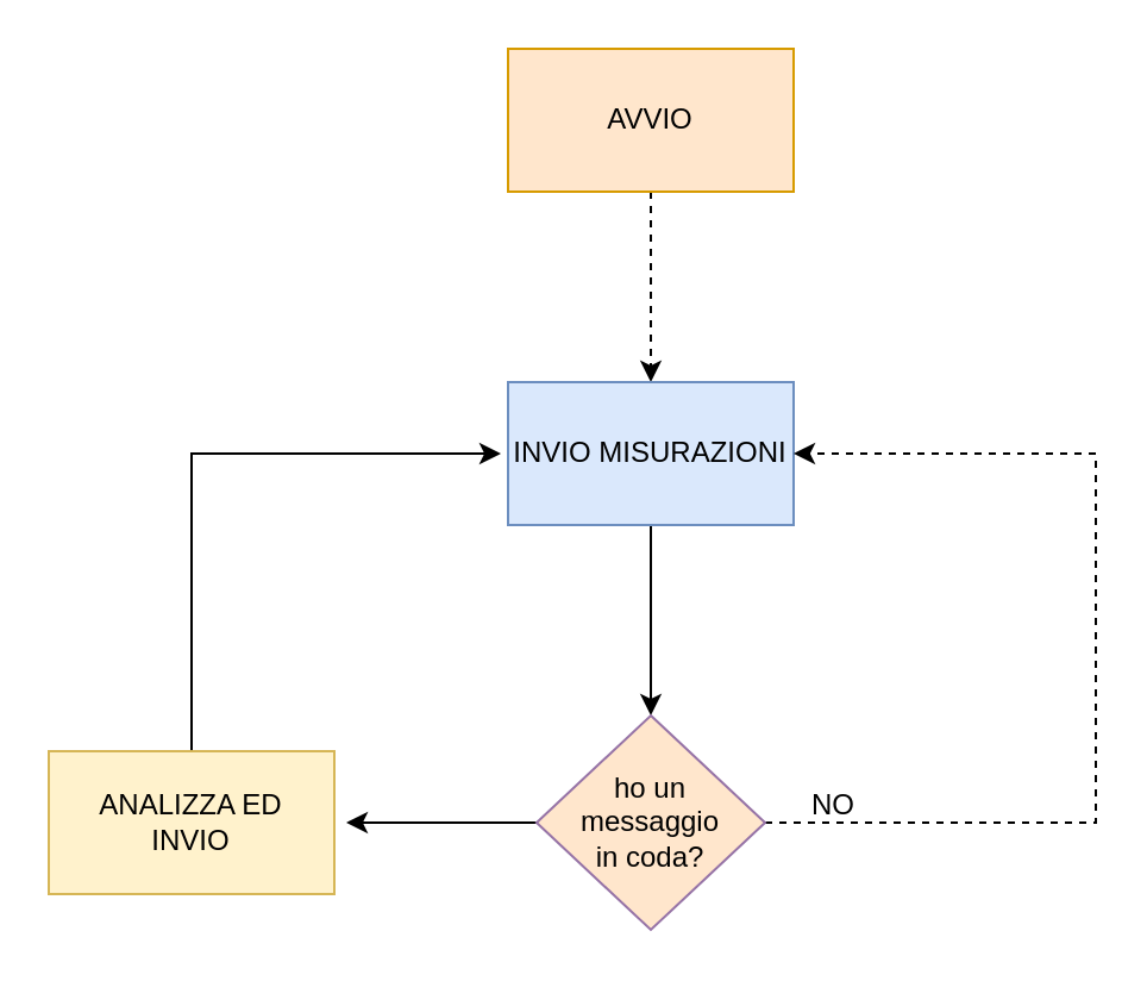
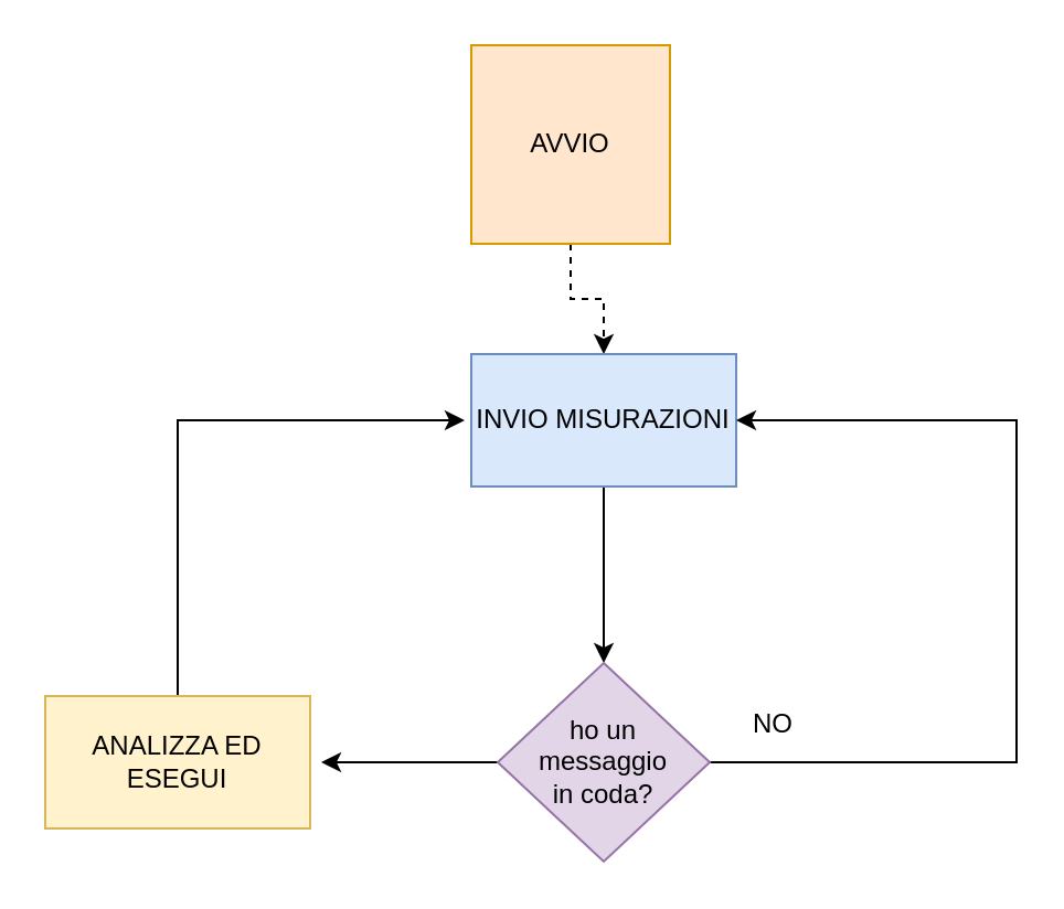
  <mxCell id="0" />
  <mxCell id="1" parent="0" />
  <mxCell id="2" value="" style="edgeStyle=orthogonalEdgeStyle;rounded=0;orthogonalLoop=1;jettySize=auto;html=1;dashed=1;" parent="1" source="3" target="5" edge="1"><mxGeometry relative="1" as="geometry" /></mxCell>
- <mxCell id="3" value="AVVIO" style="rounded=0;whiteSpace=wrap;html=1;fillColor=#ffe6cc;strokeColor=#d79b00;" parent="1" vertex="1"><mxGeometry x="213" y="20" width="120" height="60" as="geometry" /></mxCell>
+ <mxCell id="3" value="AVVIO" style="rounded=0;whiteSpace=wrap;html=1;fillColor=#ffe6cc;strokeColor=#d79b00;" parent="1" vertex="1"><mxGeometry x="213" y="20" width="90" height="90" as="geometry" /></mxCell>
  <mxCell id="4" value="" style="edgeStyle=orthogonalEdgeStyle;rounded=0;orthogonalLoop=1;jettySize=auto;html=1;" parent="1" source="5" edge="1"><mxGeometry relative="1" as="geometry"><mxPoint x="273" y="300" as="targetPoint" /></mxGeometry></mxCell>
  <mxCell id="5" value="INVIO MISURAZIONI" style="rounded=0;whiteSpace=wrap;html=1;fillColor=#dae8fc;strokeColor=#6c8ebf;" parent="1" vertex="1"><mxGeometry x="213" y="160" width="120" height="60" as="geometry" /></mxCell>
  <mxCell id="6" value="" style="edgeStyle=orthogonalEdgeStyle;rounded=0;orthogonalLoop=1;jettySize=auto;html=1;" parent="1" source="8" edge="1"><mxGeometry relative="1" as="geometry"><mxPoint x="145" y="345" as="targetPoint" /></mxGeometry></mxCell>
- <mxCell id="7" value="" style="edgeStyle=orthogonalEdgeStyle;rounded=0;orthogonalLoop=1;jettySize=auto;html=1;entryX=1;entryY=0.5;entryDx=0;entryDy=0;dashed=1;" parent="1" source="8" target="5" edge="1"><mxGeometry relative="1" as="geometry"><mxPoint x="460" y="110" as="targetPoint" /><Array as="points"><mxPoint x="460" y="345" /><mxPoint x="460" y="190" /></Array></mxGeometry></mxCell>
- <mxCell id="8" value="ho un&lt;br&gt;messaggio&lt;br&gt;in coda?&lt;br&gt;" style="rhombus;whiteSpace=wrap;html=1;fillColor=#ffe6cc;strokeColor=#9673a6;" parent="1" vertex="1"><mxGeometry x="225" y="300" width="96" height="90" as="geometry" /></mxCell>
+ <mxCell id="7" value="" style="edgeStyle=orthogonalEdgeStyle;rounded=0;orthogonalLoop=1;jettySize=auto;html=1;entryX=1;entryY=0.5;entryDx=0;entryDy=0;" parent="1" source="8" target="5" edge="1"><mxGeometry relative="1" as="geometry"><mxPoint x="460" y="110" as="targetPoint" /><Array as="points"><mxPoint x="460" y="345" /><mxPoint x="460" y="190" /></Array></mxGeometry></mxCell>
+ <mxCell id="8" value="ho un&lt;br&gt;messaggio&lt;br&gt;in coda?&lt;br&gt;" style="rhombus;whiteSpace=wrap;html=1;fillColor=#e1d5e7;strokeColor=#9673a6;" parent="1" vertex="1"><mxGeometry x="225" y="300" width="96" height="90" as="geometry" /></mxCell>
  <mxCell id="9" value="" style="edgeStyle=orthogonalEdgeStyle;rounded=0;orthogonalLoop=1;jettySize=auto;html=1;" parent="1" source="10" edge="1"><mxGeometry relative="1" as="geometry"><mxPoint x="210" y="190" as="targetPoint" /><Array as="points"><mxPoint x="80" y="220" /><mxPoint x="80" y="220" /></Array></mxGeometry></mxCell>
- <mxCell id="10" value="ANALIZZA ED&lt;br&gt;INVIO&lt;br&gt;" style="rounded=0;whiteSpace=wrap;html=1;fillColor=#fff2cc;strokeColor=#d6b656;" parent="1" vertex="1"><mxGeometry x="20" y="315" width="120" height="60" as="geometry" /></mxCell>
- <mxCell id="11" value="NO" style="text;html=1;resizable=0;points=[];autosize=1;align=left;verticalAlign=top;spacingTop=-4;" parent="1" vertex="1"><mxGeometry x="339" y="328" width="30" height="20" as="geometry" /></mxCell>
+ <mxCell id="10" value="ANALIZZA ED&lt;br&gt;ESEGUI&lt;br&gt;" style="rounded=0;whiteSpace=wrap;html=1;fillColor=#fff2cc;strokeColor=#d6b656;" parent="1" vertex="1"><mxGeometry x="20" y="315" width="120" height="60" as="geometry" /></mxCell>
+ <mxCell id="11" value="NO" style="text;html=1;resizable=0;points=[];autosize=1;align=left;verticalAlign=top;spacingTop=-4;" parent="1" vertex="1"><mxGeometry x="339" y="318" width="30" height="20" as="geometry" /></mxCell>
